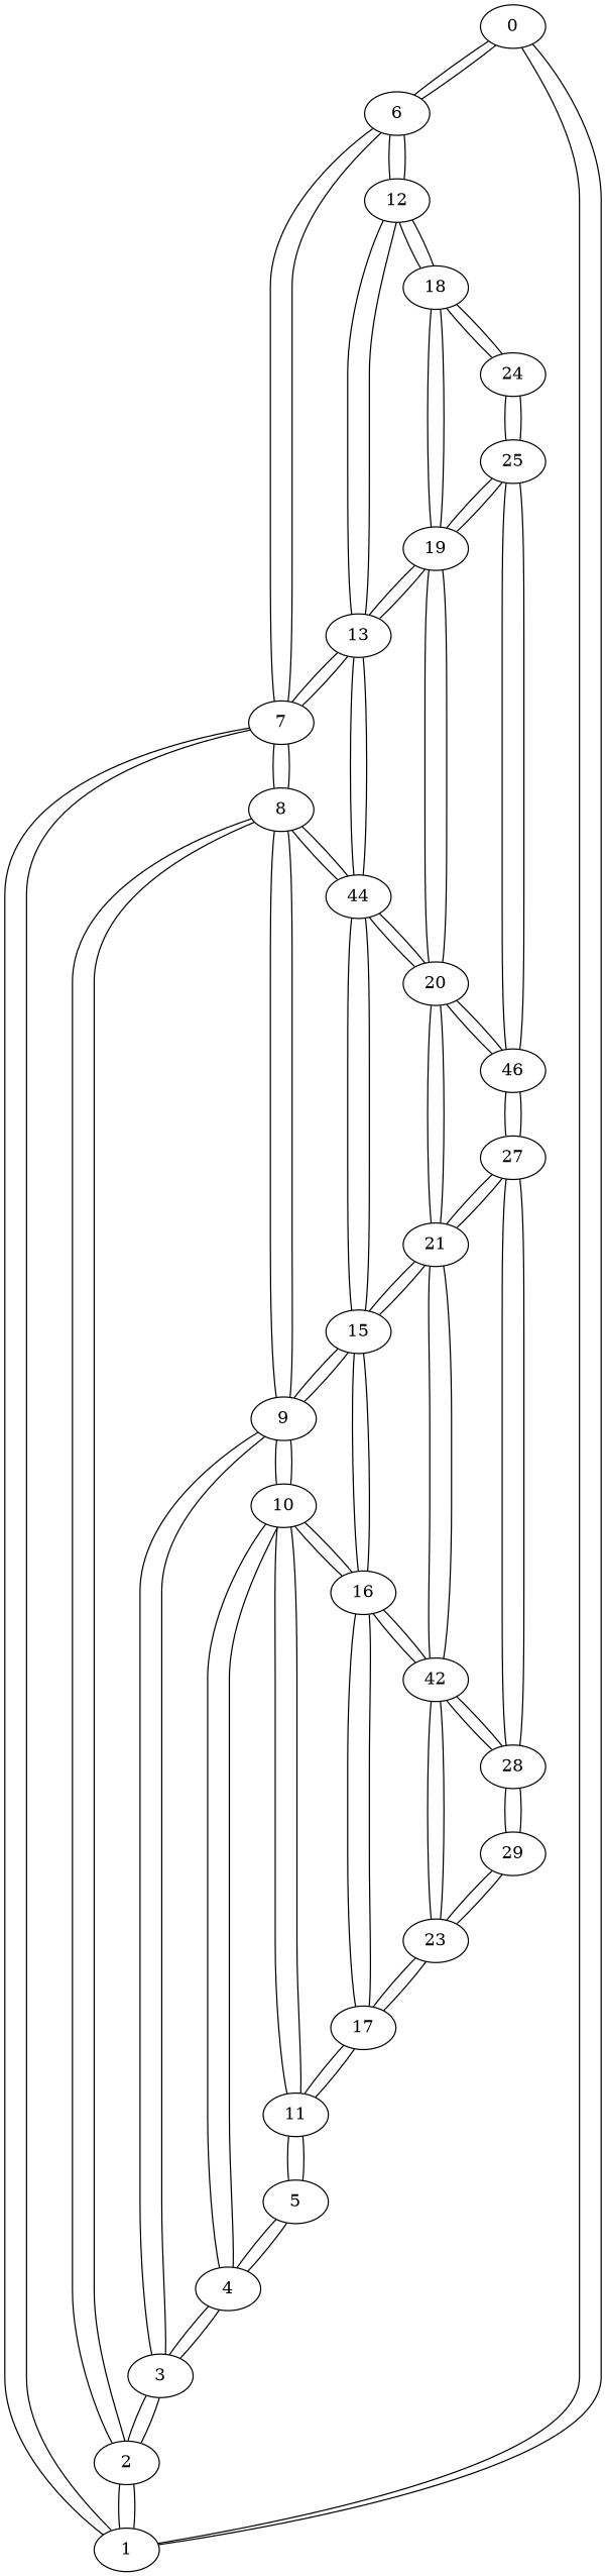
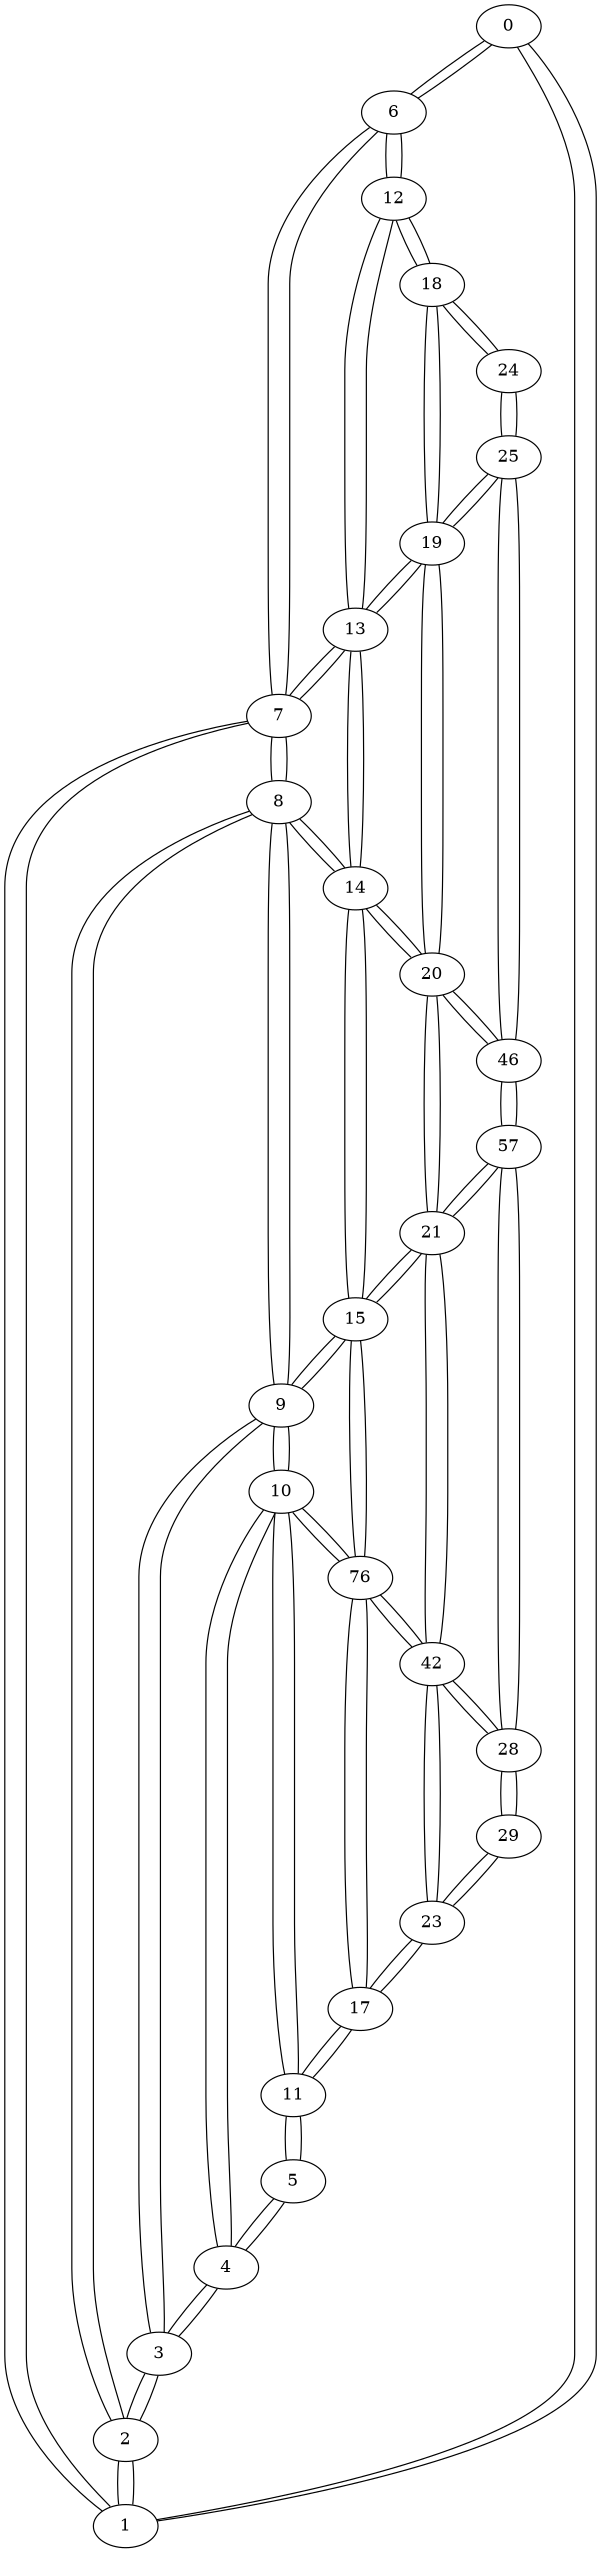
  graph {
    0
    6
    1
    7
    12
    2
    8
    13
    18
    3
    9
-   14 [label=44]
+   14
    19
    4
    10
    15
    20
    5
    11
-   16
+   16 [label=76]
    21
    17
    n23 [label=42]
    23
    24
    25
    n27 [label=46]
-   27
+   27 [label=57]
    28
    29
    0 -- 6
    0 -- 1
    6 -- 0
    6 -- 7
    6 -- 12
    1 -- 0
    1 -- 7
    1 -- 2
    7 -- 6
    7 -- 1
    7 -- 8
    7 -- 13
    12 -- 6
    12 -- 13
    12 -- 18
    2 -- 1
    2 -- 8
    2 -- 3
    8 -- 7
    8 -- 2
    8 -- 9
    8 -- 14
    13 -- 7
    13 -- 12
    13 -- 14
    13 -- 19
    18 -- 12
    18 -- 19
    18 -- 24
    3 -- 2
    3 -- 9
    3 -- 4
    9 -- 8
    9 -- 3
    9 -- 10
    9 -- 15
    14 -- 8
    14 -- 13
    14 -- 15
    14 -- 20
    19 -- 13
    19 -- 18
    19 -- 20
    19 -- 25
    4 -- 3
    4 -- 10
    4 -- 5
    10 -- 9
    10 -- 4
    10 -- 11
    10 -- 16
    15 -- 9
    15 -- 14
    15 -- 16
    15 -- 21
    20 -- 14
    20 -- 19
    20 -- 21
    20 -- n27
    5 -- 4
    5 -- 11
    11 -- 10
    11 -- 5
    11 -- 17
    16 -- 10
    16 -- 15
    16 -- 17
    16 -- n23
    21 -- 15
    21 -- 20
    21 -- n23
    21 -- 27
    17 -- 11
    17 -- 16
    17 -- 23
    n23 -- 16
    n23 -- 21
    n23 -- 23
    n23 -- 28
    23 -- 17
    23 -- n23
    23 -- 29
    24 -- 18
    24 -- 25
    25 -- 19
    25 -- 24
    25 -- n27
    n27 -- 20
    n27 -- 25
    n27 -- 27
    27 -- 21
    27 -- n27
    27 -- 28
    28 -- n23
    28 -- 27
    28 -- 29
    29 -- 23
    29 -- 28
  }
